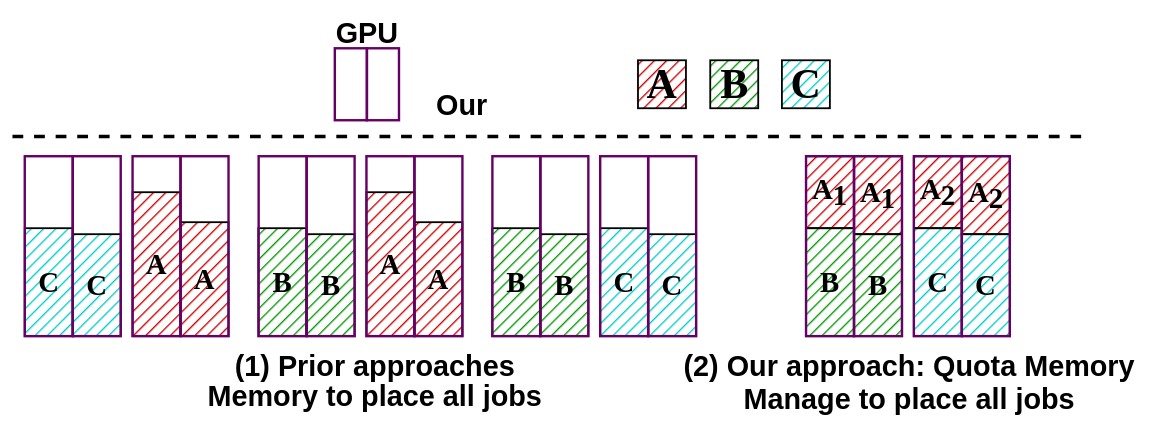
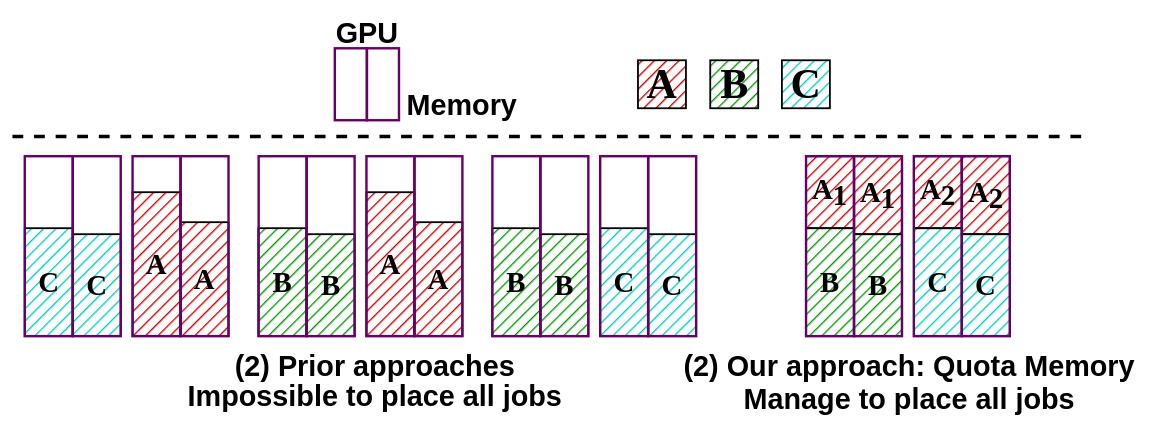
  <mxCell id="0" />
  <mxCell id="1" parent="0" />
  <mxCell id="2" value="&lt;font style=&quot;font-size: 48px;&quot;&gt;B&lt;/font&gt;" style="rounded=0;whiteSpace=wrap;html=1;strokeWidth=3;fillColor=#009900;fontColor=#000000;strokeColor=default;fillStyle=hatch;container=0;fontStyle=1;fontFamily=Arail;fontSize=48;gradientColor=none;" parent="1" vertex="1"><mxGeometry x="510.5" y="390" width="80" height="170" as="geometry" /></mxCell>
  <mxCell id="3" value="&lt;font style=&quot;font-size: 48px;&quot;&gt;C&lt;/font&gt;" style="rounded=0;whiteSpace=wrap;html=1;strokeWidth=3;fillColor=#00CCCC;fontColor=#000000;strokeColor=default;fillStyle=hatch;container=0;fontStyle=1;fontFamily=Arail;fontSize=48;gradientColor=none;" parent="1" vertex="1"><mxGeometry x="120.5" y="390" width="80" height="170" as="geometry" /></mxCell>
  <mxCell id="4" value="&lt;font style=&quot;font-size: 48px;&quot;&gt;C&lt;/font&gt;" style="rounded=0;whiteSpace=wrap;html=1;strokeWidth=3;fillColor=#00CCCC;fontColor=#000000;strokeColor=default;fillStyle=hatch;container=0;fontStyle=1;fontFamily=Arail;fontSize=48;gradientColor=none;" parent="1" vertex="1"><mxGeometry x="40.5" y="380" width="80" height="180" as="geometry" /></mxCell>
  <mxCell id="5" value="&lt;font style=&quot;font-size: 48px;&quot;&gt;A&lt;/font&gt;" style="rounded=0;whiteSpace=wrap;html=1;strokeWidth=3;fillColor=#CC0000;fontColor=#000000;strokeColor=default;fillStyle=hatch;container=0;fontStyle=1;fontFamily=Arail;fontSize=48;gradientColor=none;" parent="1" vertex="1"><mxGeometry x="220.25" y="320" width="80" height="240" as="geometry" /></mxCell>
  <mxCell id="6" value="&lt;font style=&quot;font-size: 48px;&quot;&gt;A&lt;/font&gt;" style="rounded=0;whiteSpace=wrap;html=1;strokeWidth=3;fillColor=#CC0000;fontColor=#000000;strokeColor=default;fillStyle=hatch;container=0;fontStyle=1;fontFamily=Arail;fontSize=48;gradientColor=none;" parent="1" vertex="1"><mxGeometry x="300.25" y="370" width="80" height="190" as="geometry" /></mxCell>
  <mxCell id="7" value="&lt;font style=&quot;font-size: 48px;&quot;&gt;A&lt;/font&gt;" style="rounded=0;whiteSpace=wrap;html=1;strokeWidth=3;fillColor=#CC0000;fontColor=#000000;strokeColor=default;fillStyle=hatch;container=0;fontStyle=1;fontFamily=Arail;fontSize=48;gradientColor=none;" parent="1" vertex="1"><mxGeometry x="690.25" y="370" width="80" height="190" as="geometry" /></mxCell>
  <mxCell id="8" value="&lt;font style=&quot;font-size: 48px;&quot;&gt;A&lt;/font&gt;" style="rounded=0;whiteSpace=wrap;html=1;strokeWidth=3;fillColor=#CC0000;fontColor=#000000;strokeColor=default;fillStyle=hatch;container=0;fontStyle=1;fontFamily=Arail;fontSize=48;gradientColor=none;" parent="1" vertex="1"><mxGeometry x="610.25" y="320" width="80" height="240" as="geometry" /></mxCell>
  <mxCell id="9" value="&lt;font style=&quot;font-size: 48px;&quot;&gt;B&lt;/font&gt;" style="rounded=0;whiteSpace=wrap;html=1;strokeWidth=3;fillColor=#009900;fontColor=#000000;strokeColor=default;fillStyle=hatch;container=0;fontStyle=1;fontFamily=Arail;fontSize=48;gradientColor=none;" parent="1" vertex="1"><mxGeometry x="430" y="380" width="80" height="180" as="geometry" /></mxCell>
  <mxCell id="10" value="&lt;font style=&quot;font-size: 48px;&quot;&gt;B&lt;/font&gt;" style="rounded=0;whiteSpace=wrap;html=1;strokeWidth=3;fillColor=#009900;fontColor=#000000;strokeColor=default;fillStyle=hatch;container=0;fontStyle=1;fontFamily=Arail;fontSize=48;gradientColor=none;" parent="1" vertex="1"><mxGeometry x="900.25" y="390" width="80" height="170" as="geometry" /></mxCell>
  <mxCell id="11" value="&lt;font style=&quot;font-size: 48px;&quot;&gt;B&lt;/font&gt;" style="rounded=0;whiteSpace=wrap;html=1;strokeWidth=3;fillColor=#009900;fontColor=#000000;strokeColor=default;fillStyle=hatch;container=0;fontStyle=1;fontFamily=Arail;fontSize=48;gradientColor=none;" parent="1" vertex="1"><mxGeometry x="820" y="380" width="80" height="180" as="geometry" /></mxCell>
  <mxCell id="12" value="&lt;font style=&quot;font-size: 48px;&quot;&gt;C&lt;/font&gt;" style="rounded=0;whiteSpace=wrap;html=1;strokeWidth=3;fillColor=#00CCCC;fontColor=#000000;strokeColor=default;fillStyle=hatch;container=0;fontStyle=1;fontFamily=Arail;fontSize=48;gradientColor=none;" parent="1" vertex="1"><mxGeometry x="1080" y="390" width="80" height="170" as="geometry" /></mxCell>
  <mxCell id="13" value="&lt;font style=&quot;font-size: 48px;&quot;&gt;C&lt;/font&gt;" style="rounded=0;whiteSpace=wrap;html=1;strokeWidth=3;fillColor=#00CCCC;fontColor=#000000;strokeColor=default;fillStyle=hatch;container=0;fontStyle=1;fontFamily=Arail;fontSize=48;gradientColor=none;" parent="1" vertex="1"><mxGeometry x="1000" y="380" width="80" height="180" as="geometry" /></mxCell>
  <mxCell id="14" value="&lt;font style=&quot;font-size: 48px;&quot;&gt;C&lt;/font&gt;" style="rounded=0;whiteSpace=wrap;html=1;strokeWidth=3;fillColor=#00CCCC;fontColor=#000000;strokeColor=default;fillStyle=hatch;container=0;fontStyle=1;fontFamily=Arail;fontSize=48;gradientColor=none;" parent="1" vertex="1"><mxGeometry x="1523" y="380" width="80" height="180" as="geometry" /></mxCell>
  <mxCell id="15" value="&lt;font style=&quot;font-size: 48px;&quot;&gt;A&lt;sub style=&quot;font-size: 48px;&quot;&gt;2&lt;/sub&gt;&lt;/font&gt;" style="rounded=0;whiteSpace=wrap;html=1;strokeWidth=3;fillColor=#CC0000;fontColor=#000000;strokeColor=default;fillStyle=hatch;container=0;fontStyle=1;fontFamily=Arail;fontSize=48;gradientColor=none;" parent="1" vertex="1"><mxGeometry x="1523" width="80" height="120" as="geometry" y="260" /></mxCell>
  <mxCell id="16" value="&lt;font style=&quot;font-size: 48px;&quot;&gt;B&lt;/font&gt;" style="rounded=0;whiteSpace=wrap;html=1;strokeWidth=3;fillColor=#009900;fontColor=#000000;strokeColor=default;fillStyle=hatch;container=0;fontStyle=1;fontFamily=Arail;fontSize=48;gradientColor=none;" parent="1" vertex="1"><mxGeometry x="1343" y="380" width="80" height="180" as="geometry" /></mxCell>
  <mxCell id="17" value="&lt;font style=&quot;font-size: 48px;&quot;&gt;A&lt;sub style=&quot;font-size: 48px;&quot;&gt;1&lt;/sub&gt;&lt;/font&gt;" style="rounded=0;whiteSpace=wrap;html=1;strokeWidth=3;fillColor=#CC0000;fontColor=#000000;strokeColor=default;fillStyle=hatch;container=0;fontStyle=1;fontFamily=Arail;fontSize=48;gradientColor=none;" parent="1" vertex="1"><mxGeometry x="1343" width="80" height="120" as="geometry" y="260" /></mxCell>
  <mxCell id="18" value="&lt;font style=&quot;font-size: 48px;&quot;&gt;A&lt;sub style=&quot;font-size: 48px;&quot;&gt;1&lt;/sub&gt;&lt;/font&gt;" style="rounded=0;whiteSpace=wrap;html=1;strokeWidth=3;fillColor=#CC0000;fontColor=#000000;strokeColor=default;fillStyle=hatch;container=0;fontStyle=1;fontFamily=Arail;fontSize=48;gradientColor=none;" parent="1" vertex="1"><mxGeometry x="1423" width="80" height="130" as="geometry" y="260" /></mxCell>
  <mxCell id="19" value="&lt;font style=&quot;font-size: 48px;&quot;&gt;B&lt;/font&gt;" style="rounded=0;whiteSpace=wrap;html=1;strokeWidth=3;fillColor=#009900;fontColor=#000000;strokeColor=default;fillStyle=hatch;container=0;fontStyle=1;fontFamily=Arail;fontSize=48;gradientColor=none;" parent="1" vertex="1"><mxGeometry x="1423" y="390" width="80" height="170" as="geometry" /></mxCell>
  <mxCell id="20" value="&lt;font style=&quot;font-size: 48px;&quot;&gt;A&lt;sub style=&quot;font-size: 48px;&quot;&gt;2&lt;/sub&gt;&lt;/font&gt;" style="rounded=0;whiteSpace=wrap;html=1;strokeWidth=3;fillColor=#CC0000;fontColor=#000000;strokeColor=default;fillStyle=hatch;container=0;fontStyle=1;fontFamily=Arail;fontSize=48;gradientColor=none;" parent="1" vertex="1"><mxGeometry x="1603" width="80" height="130" as="geometry" y="260" /></mxCell>
  <mxCell id="21" value="&lt;font style=&quot;font-size: 48px;&quot;&gt;C&lt;/font&gt;" style="rounded=0;whiteSpace=wrap;html=1;strokeWidth=3;fillColor=#00CCCC;fontColor=#000000;strokeColor=default;fillStyle=hatch;container=0;fontStyle=1;fontFamily=Arail;fontSize=48;gradientColor=none;" parent="1" vertex="1"><mxGeometry x="1603" y="390" width="80" height="170" as="geometry" /></mxCell>
  <mxCell id="22" value="" style="rounded=0;whiteSpace=wrap;html=1;strokeWidth=4;fillColor=none;strokeColor=#660066;" parent="1" vertex="1"><mxGeometry x="1423.25" width="80" height="300" as="geometry" y="260" /></mxCell>
  <mxCell id="23" value="" style="rounded=0;whiteSpace=wrap;html=1;strokeWidth=4;fillColor=none;strokeColor=#660066;" parent="1" vertex="1"><mxGeometry x="1523" width="80" height="300" as="geometry" y="260" /></mxCell>
  <mxCell id="24" value="" style="rounded=0;whiteSpace=wrap;html=1;strokeWidth=4;fillColor=none;strokeColor=#660066;" parent="1" vertex="1"><mxGeometry x="1343.25" width="80" height="300" as="geometry" y="260" /></mxCell>
  <mxCell id="25" value="" style="rounded=0;whiteSpace=wrap;html=1;strokeWidth=4;fillColor=none;strokeColor=#660066;" parent="1" vertex="1"><mxGeometry x="1080" width="80" height="300" as="geometry" y="260" /></mxCell>
  <mxCell id="26" value="" style="rounded=0;whiteSpace=wrap;html=1;strokeWidth=4;fillColor=none;strokeColor=#660066;" parent="1" vertex="1"><mxGeometry x="1000" width="80" height="300" as="geometry" y="260" /></mxCell>
  <mxCell id="27" value="" style="rounded=0;whiteSpace=wrap;html=1;strokeWidth=4;fillColor=none;strokeColor=#660066;" parent="1" vertex="1"><mxGeometry x="900.25" width="80" height="300" as="geometry" y="260" /></mxCell>
  <mxCell id="28" value="" style="rounded=0;whiteSpace=wrap;html=1;strokeWidth=4;fillColor=none;strokeColor=#660066;" parent="1" vertex="1"><mxGeometry x="820.25" width="80" height="300" as="geometry" y="260" /></mxCell>
  <mxCell id="29" value="" style="rounded=0;whiteSpace=wrap;html=1;strokeWidth=4;fillColor=none;strokeColor=#660066;" parent="1" vertex="1"><mxGeometry x="430.5" width="80" height="300" as="geometry" y="260" /></mxCell>
  <mxCell id="30" value="" style="rounded=0;whiteSpace=wrap;html=1;strokeWidth=4;fillColor=none;strokeColor=#660066;" parent="1" vertex="1"><mxGeometry x="610.25" width="80" height="300" as="geometry" y="260" /></mxCell>
  <mxCell id="31" value="" style="rounded=0;whiteSpace=wrap;html=1;strokeWidth=4;fillColor=none;strokeColor=#660066;" parent="1" vertex="1"><mxGeometry x="690.25" width="80" height="300" as="geometry" y="260" /></mxCell>
  <mxCell id="32" value="" style="rounded=0;whiteSpace=wrap;html=1;strokeWidth=4;fillColor=none;strokeColor=#660066;" parent="1" vertex="1"><mxGeometry x="510.5" width="80" height="300" as="geometry" y="260" /></mxCell>
  <mxCell id="33" value="" style="rounded=0;whiteSpace=wrap;html=1;strokeWidth=4;fillColor=none;strokeColor=#660066;" parent="1" vertex="1"><mxGeometry x="300.25" width="80" height="300" as="geometry" y="260" /></mxCell>
  <mxCell id="34" value="" style="rounded=0;whiteSpace=wrap;html=1;strokeWidth=4;fillColor=none;strokeColor=#660066;" parent="1" vertex="1"><mxGeometry x="220.25" width="80" height="300" as="geometry" y="260" /></mxCell>
  <mxCell id="35" value="" style="rounded=0;whiteSpace=wrap;html=1;strokeWidth=4;fillColor=none;strokeColor=#660066;" parent="1" vertex="1"><mxGeometry x="120.5" y="260" width="80" height="300" as="geometry" /></mxCell>
  <mxCell id="36" value="" style="rounded=0;whiteSpace=wrap;html=1;strokeWidth=4;fillColor=none;strokeColor=#660066;" parent="1" vertex="1"><mxGeometry x="40.5" width="80" height="300" as="geometry" y="260" /></mxCell>
  <mxCell id="37" value="" style="rounded=0;whiteSpace=wrap;html=1;strokeWidth=4;fillColor=none;strokeColor=#660066;" parent="1" vertex="1"><mxGeometry x="1603" width="80" height="300" as="geometry" y="260" /></mxCell>
  <mxCell id="38" value="" style="endArrow=none;dashed=1;html=1;rounded=0;fontSize=70;strokeColor=#000000;strokeWidth=6;" parent="1" edge="1"><mxGeometry width="50" height="50" relative="1" as="geometry"><mxPoint x="20" y="227" as="sourcePoint" /><mxPoint x="1810" y="227" as="targetPoint" /></mxGeometry></mxCell>
  <mxCell id="39" value="&lt;font style=&quot;font-size: 70px;&quot;&gt;A&lt;/font&gt;" style="rounded=0;whiteSpace=wrap;html=1;strokeWidth=3;fillColor=#CC0000;fontColor=#000000;strokeColor=default;fillStyle=hatch;container=0;fontStyle=1;fontFamily=Arail;fontSize=70;labelBorderColor=none;" parent="1" vertex="1"><mxGeometry x="1063" y="100" width="80" height="80" as="geometry" /></mxCell>
  <mxCell id="40" value="&lt;font style=&quot;font-size: 70px;&quot;&gt;B&lt;/font&gt;" style="rounded=0;whiteSpace=wrap;html=1;strokeWidth=3;fillColor=#009900;fontColor=#000000;strokeColor=default;fillStyle=hatch;container=0;fontStyle=1;fontFamily=Arail;fontSize=70;" parent="1" vertex="1"><mxGeometry x="1183.5" y="100" width="80" height="80" as="geometry" /></mxCell>
- <mxCell id="41" value="&lt;font style=&quot;font-size: 48px;&quot;&gt;(1) Prior approaches&lt;br style=&quot;font-size: 48px;&quot;&gt;&lt;/font&gt;" style="text;html=1;align=center;verticalAlign=middle;resizable=0;points=[];autosize=1;strokeColor=none;fillColor=none;fontStyle=1;fontSize=48;" parent="1" vertex="1"><mxGeometry x="379" y="575" width="490" height="70" as="geometry" /></mxCell>
+ <mxCell id="41" value="&lt;font style=&quot;font-size: 48px;&quot;&gt;(2) Prior approaches&lt;br style=&quot;font-size: 48px;&quot;&gt;&lt;/font&gt;" style="text;html=1;align=center;verticalAlign=middle;resizable=0;points=[];autosize=1;strokeColor=none;fillColor=none;fontStyle=1;fontSize=48;" parent="1" vertex="1"><mxGeometry x="379" y="575" width="490" height="70" as="geometry" /></mxCell>
  <mxCell id="42" value="&lt;font style=&quot;font-size: 70px;&quot;&gt;C&lt;/font&gt;" style="rounded=0;whiteSpace=wrap;html=1;strokeWidth=3;fillColor=#00CCCC;fontColor=#000000;strokeColor=default;fillStyle=hatch;container=0;fontStyle=1;fontFamily=Arail;fontSize=70;" parent="1" vertex="1"><mxGeometry x="1303" y="100" width="80" height="80" as="geometry" /></mxCell>
  <mxCell id="43" value="GPU" style="text;html=1;align=center;verticalAlign=middle;resizable=0;points=[];autosize=1;strokeColor=none;fillColor=none;fontSize=48;fontStyle=1" parent="1" vertex="1"><mxGeometry x="545.999" y="20.001" width="130" height="70" as="geometry" /></mxCell>
- <mxCell id="44" value="Our&lt;br style=&quot;font-size: 48px;&quot;&gt;" style="text;html=1;align=center;verticalAlign=middle;resizable=0;points=[];autosize=1;strokeColor=none;fillColor=none;fontSize=48;fontStyle=1" parent="1" vertex="1"><mxGeometry x="664.499" y="140.001" width="210" height="70" as="geometry" /></mxCell>
+ <mxCell id="44" value="Memory&lt;br style=&quot;font-size: 48px;&quot;&gt;" style="text;html=1;align=center;verticalAlign=middle;resizable=0;points=[];autosize=1;strokeColor=none;fillColor=none;fontSize=48;fontStyle=1" parent="1" vertex="1"><mxGeometry x="664.499" y="140.001" width="210" height="70" as="geometry" /></mxCell>
  <mxCell id="45" value="&lt;font style=&quot;font-size: 48px;&quot;&gt;(2) Our approach:&amp;nbsp;&lt;/font&gt;&lt;span style=&quot;font-size: 48px;&quot;&gt;Quota Memory&lt;/span&gt;" style="text;html=1;align=center;verticalAlign=middle;resizable=0;points=[];autosize=1;strokeColor=none;fillColor=none;fontStyle=1;fontSize=48;" parent="1" vertex="1"><mxGeometry x="1100" y="575" width="830" height="70" as="geometry" /></mxCell>
  <mxCell id="46" value="" style="group" parent="1" vertex="1" connectable="0"><mxGeometry x="557.5" y="80" width="107" height="120" as="geometry" /></mxCell>
  <mxCell id="47" value="" style="rounded=0;whiteSpace=wrap;html=1;strokeWidth=4;fillColor=none;strokeColor=#660066;" parent="46" vertex="1"><mxGeometry width="53.5" height="120" as="geometry" /></mxCell>
  <mxCell id="48" value="" style="rounded=0;whiteSpace=wrap;html=1;strokeWidth=4;fillColor=none;strokeColor=#660066;" parent="46" vertex="1"><mxGeometry x="53.5" width="53.5" height="120" as="geometry" /></mxCell>
- <mxCell id="49" value="&lt;font style=&quot;font-size: 48px;&quot;&gt;Memory to place all jobs&lt;br style=&quot;font-size: 48px;&quot;&gt;&lt;/font&gt;" style="text;html=1;align=center;verticalAlign=middle;resizable=0;points=[];autosize=1;strokeColor=none;fillColor=none;fontStyle=1;fontSize=48;" parent="1" vertex="1"><mxGeometry x="299" y="625" width="650" height="70" as="geometry" /></mxCell>
+ <mxCell id="49" value="&lt;font style=&quot;font-size: 48px;&quot;&gt;Impossible to place all jobs&lt;br style=&quot;font-size: 48px;&quot;&gt;&lt;/font&gt;" style="text;html=1;align=center;verticalAlign=middle;resizable=0;points=[];autosize=1;strokeColor=none;fillColor=none;fontStyle=1;fontSize=48;" parent="1" vertex="1"><mxGeometry x="299" y="625" width="650" height="70" as="geometry" /></mxCell>
  <mxCell id="50" value="&lt;font style=&quot;font-size: 48px;&quot;&gt;Manage to place all jobs&lt;br style=&quot;font-size: 48px;&quot;&gt;&lt;/font&gt;" style="text;html=1;align=center;verticalAlign=middle;resizable=0;points=[];autosize=1;strokeColor=none;fillColor=none;fontStyle=1;fontSize=48;" parent="1" vertex="1"><mxGeometry x="1225" y="630" width="580" height="70" as="geometry" /></mxCell>
